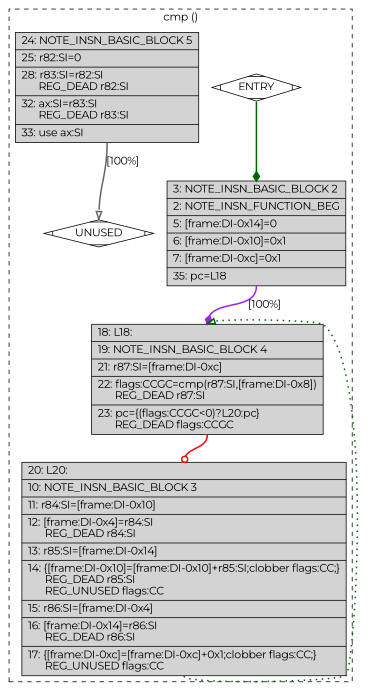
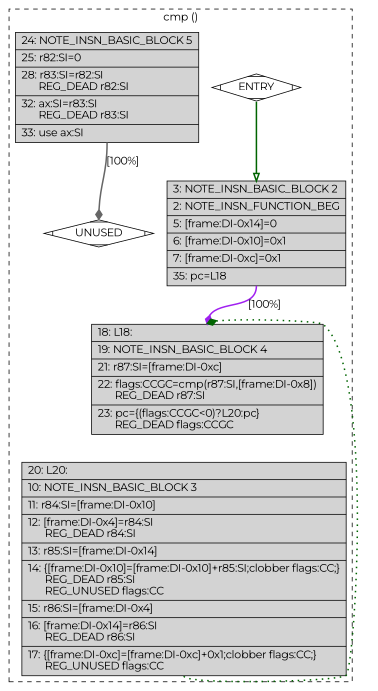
  digraph {
    fontname=Montserrat
    node [fillcolor=lightgrey fontname=Montserrat shape=record style=filled]
    edge [arrowhead=onormal color=darkgreen constraint=true fontname=Montserrat headport=n style="solid,bold" tailport=s weight=10]
    n1 [fillcolor=white label=ENTRY shape=Mdiamond]
    n2 [label="{\ \ \ \ 3:\ NOTE_INSN_BASIC_BLOCK\ 2\l|\ \ \ \ 2:\ NOTE_INSN_FUNCTION_BEG\l|\ \ \ \ 5:\ [frame:DI-0x14]=0\l|\ \ \ \ 6:\ [frame:DI-0x10]=0x1\l|\ \ \ \ 7:\ [frame:DI-0xc]=0x1\l|\ \ \ 35:\ pc=L18\l}"]
    n3 [fillcolor=white label=UNUSED shape=Mdiamond]
    n4 [label="{\ \ \ 18:\ L18:\l|\ \ \ 19:\ NOTE_INSN_BASIC_BLOCK\ 4\l|\ \ \ 21:\ r87:SI=[frame:DI-0xc]\l|\ \ \ 22:\ flags:CCGC=cmp(r87:SI,[frame:DI-0x8])\l\ \ \ \ \ \ REG_DEAD\ r87:SI\l|\ \ \ 23:\ pc=\{(flags:CCGC\<0)?L20:pc\}\l\ \ \ \ \ \ REG_DEAD\ flags:CCGC\l}"]
    n5 [label="{\ \ \ 24:\ NOTE_INSN_BASIC_BLOCK\ 5\l|\ \ \ 25:\ r82:SI=0\l|\ \ \ 28:\ r83:SI=r82:SI\l\ \ \ \ \ \ REG_DEAD\ r82:SI\l|\ \ \ 32:\ ax:SI=r83:SI\l\ \ \ \ \ \ REG_DEAD\ r83:SI\l|\ \ \ 33:\ use\ ax:SI\l}"]
    n6 [label="{\ \ \ 20:\ L20:\l|\ \ \ 10:\ NOTE_INSN_BASIC_BLOCK\ 3\l|\ \ \ 11:\ r84:SI=[frame:DI-0x10]\l|\ \ \ 12:\ [frame:DI-0x4]=r84:SI\l\ \ \ \ \ \ REG_DEAD\ r84:SI\l|\ \ \ 13:\ r85:SI=[frame:DI-0x14]\l|\ \ \ 14:\ \{[frame:DI-0x10]=[frame:DI-0x10]+r85:SI;clobber\ flags:CC;\}\l\ \ \ \ \ \ REG_DEAD\ r85:SI\l\ \ \ \ \ \ REG_UNUSED\ flags:CC\l|\ \ \ 15:\ r86:SI=[frame:DI-0x4]\l|\ \ \ 16:\ [frame:DI-0x14]=r86:SI\l\ \ \ \ \ \ REG_DEAD\ r86:SI\l|\ \ \ 17:\ \{[frame:DI-0xc]=[frame:DI-0xc]+0x1;clobber\ flags:CC;\}\l\ \ \ \ \ \ REG_UNUSED\ flags:CC\l}"]
    subgraph cluster_1 {
      color=black
      label="cmp ()"
      style=dashed
      n1
      n2
      n3
      n4
      n5
      n6
    }
-   n1 -> n2 [arrowhead=diamond weight=100]
+   n1 -> n2 [weight=100]
    n1 -> n3 [style=invis arrowhead="" color="" weight=""]
    n2 -> n4 [arrowhead=diamond color=purple label="[100%]"]
-   n4 -> n6 [arrowhead=odot color=red]
-   n5 -> n3 [color=gray40 label="[100%]" weight=100]
-   n6 -> n4 [constraint=false style="dotted,bold"]
+   n5 -> n3 [arrowhead=diamond color=gray40 label="[100%]" weight=100]
+   n6 -> n4 [arrowhead=diamond constraint=false style="dotted,bold"]
  }
